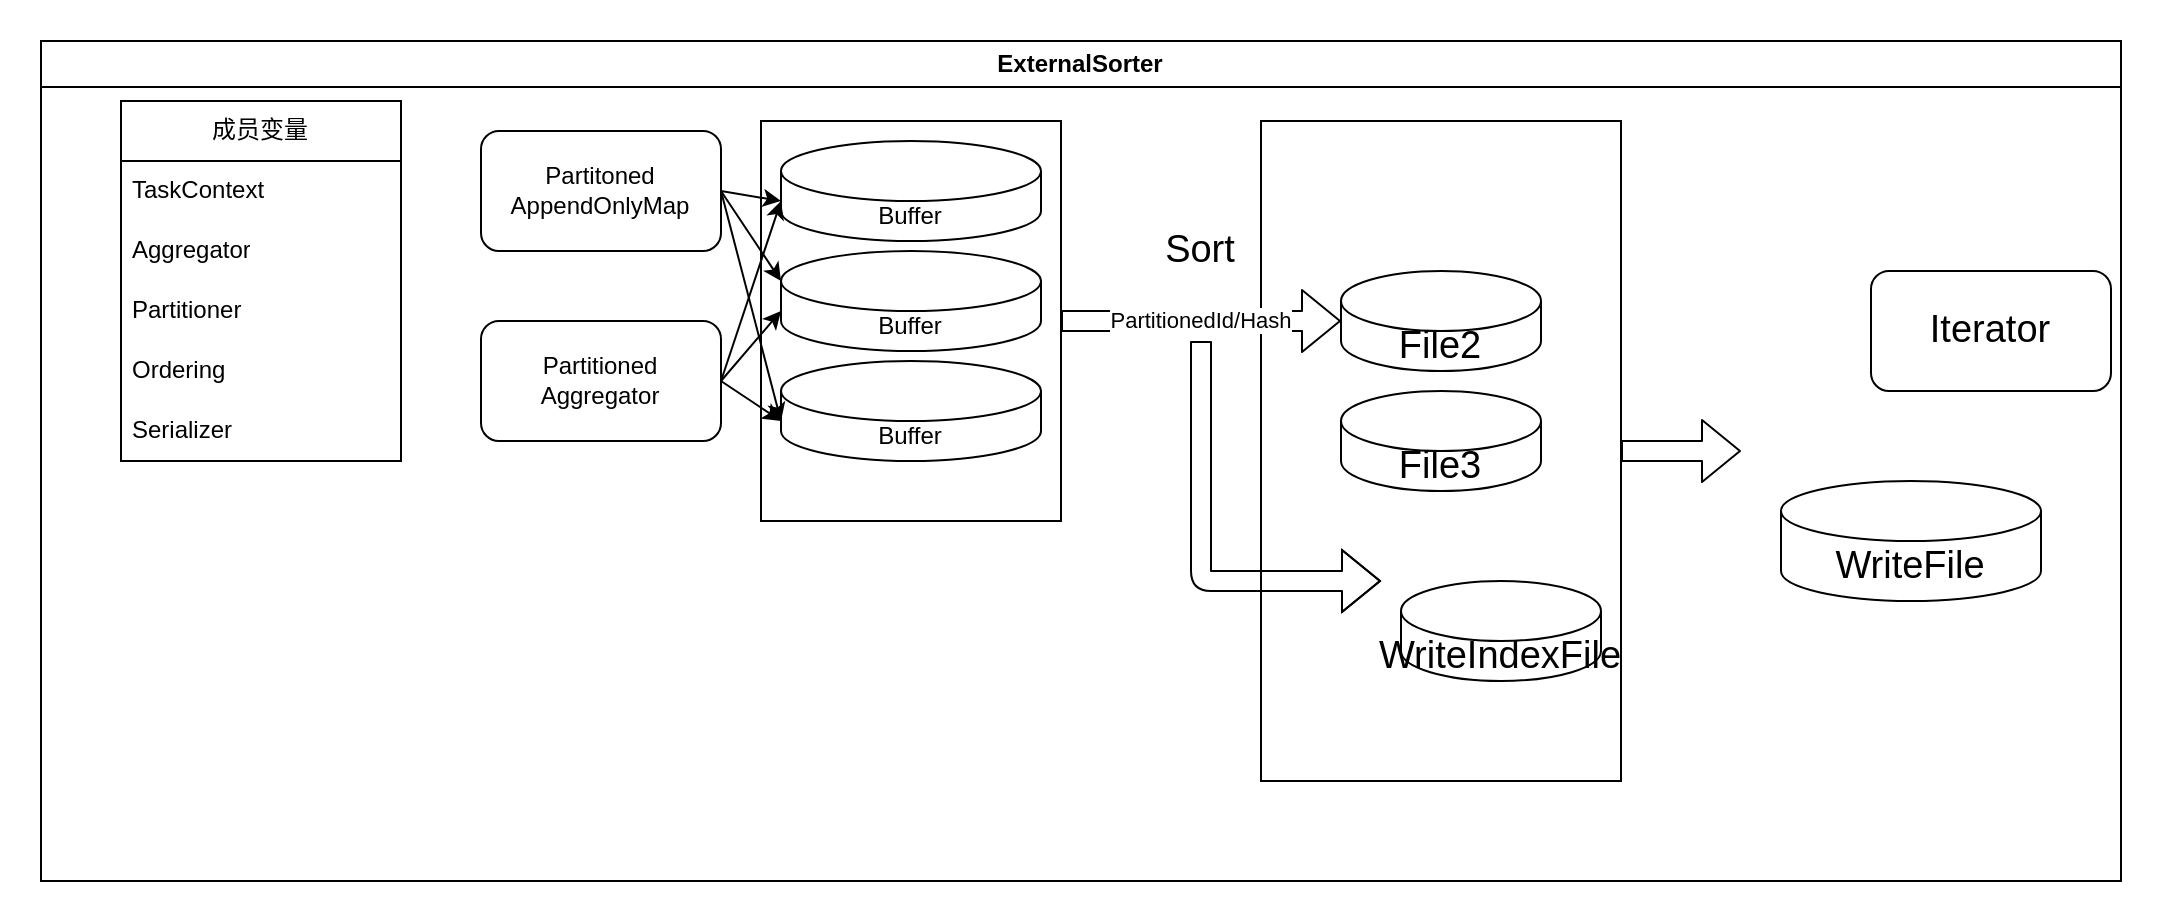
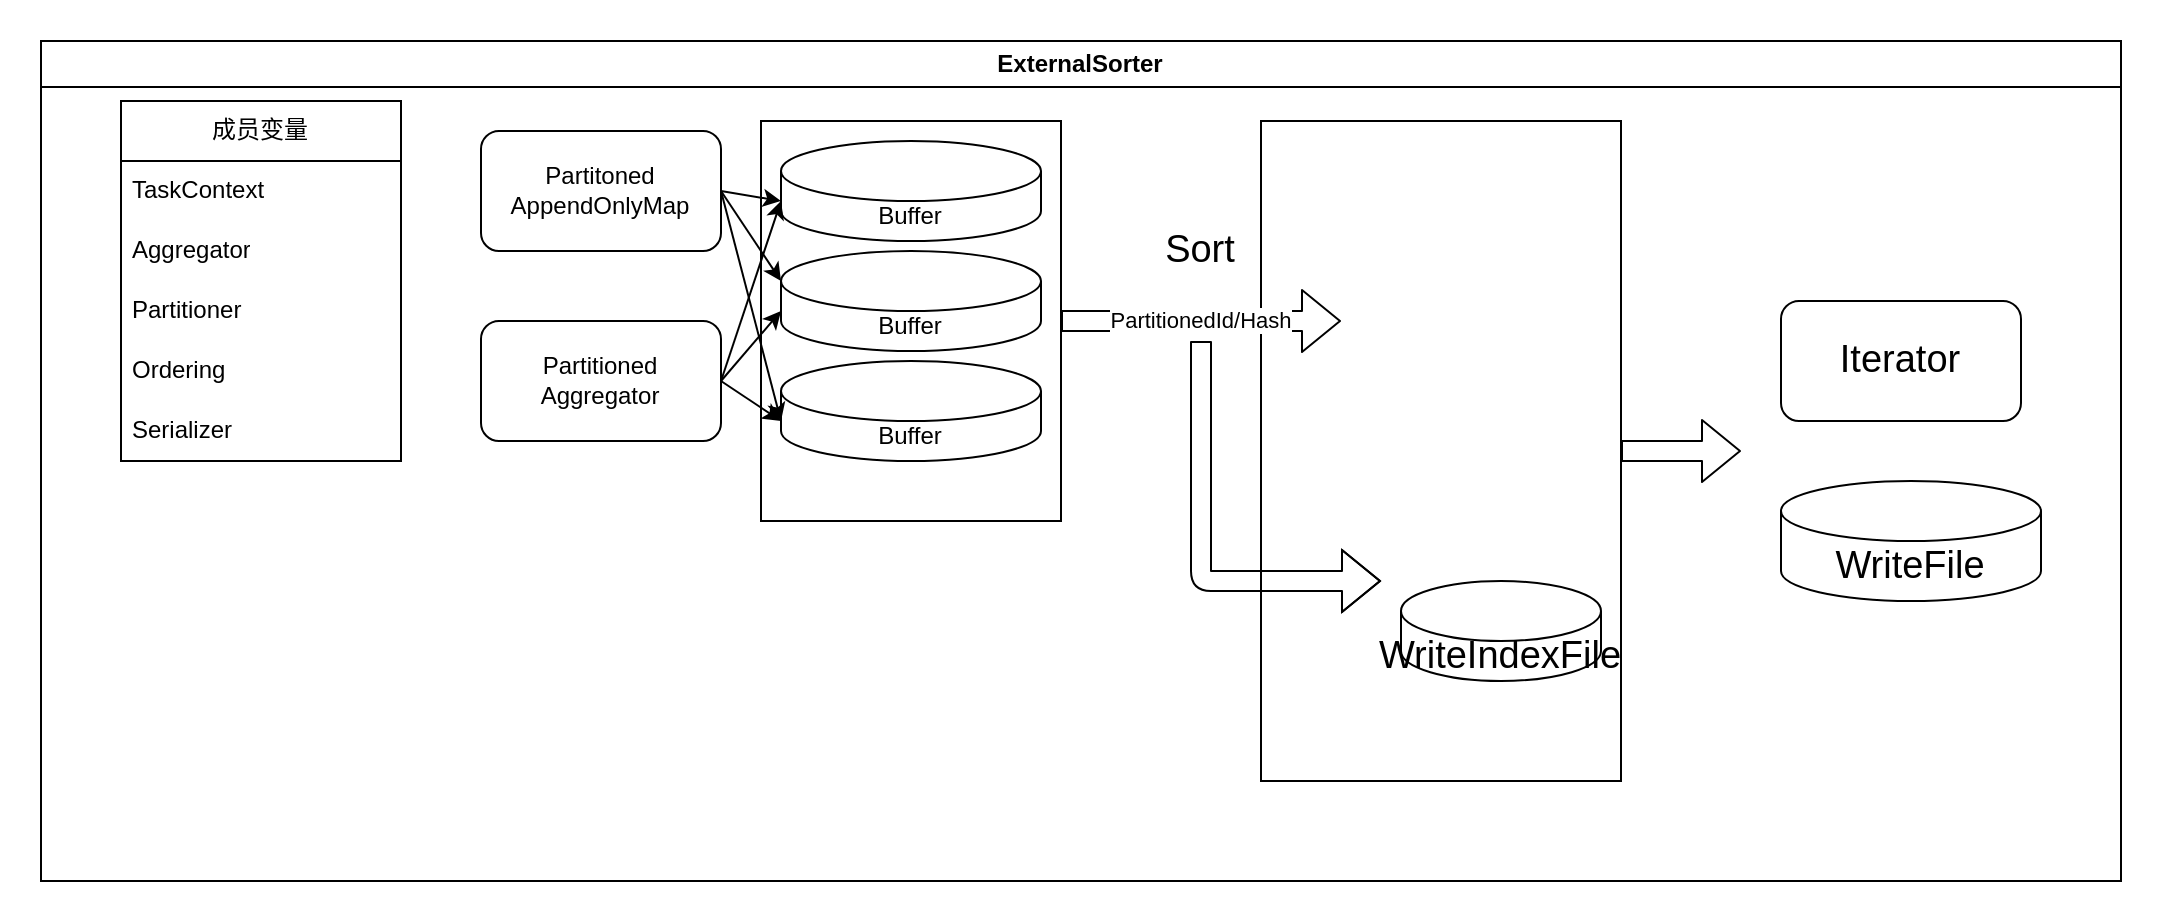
  <mxCell id="0" />
  <mxCell id="1" parent="0" />
  <mxCell id="2" value="ExternalSorter" style="swimlane;whiteSpace=wrap;html=1;" parent="1" vertex="1"><mxGeometry x="20" y="20" width="1040" height="420" as="geometry" /></mxCell>
  <mxCell id="3" value="" style="rounded=0;whiteSpace=wrap;html=1;fontSize=19;" parent="2" vertex="1"><mxGeometry x="610" y="40" width="180" height="330" as="geometry" /></mxCell>
  <mxCell id="4" value="成员变量" style="swimlane;fontStyle=0;childLayout=stackLayout;horizontal=1;startSize=30;horizontalStack=0;resizeParent=1;resizeParentMax=0;resizeLast=0;collapsible=1;marginBottom=0;whiteSpace=wrap;html=1;" parent="2" vertex="1"><mxGeometry x="40" y="30" width="140" height="180" as="geometry" /></mxCell>
  <mxCell id="5" value="TaskContext" style="text;strokeColor=none;fillColor=none;align=left;verticalAlign=middle;spacingLeft=4;spacingRight=4;overflow=hidden;points=[[0,0.5],[1,0.5]];portConstraint=eastwest;rotatable=0;whiteSpace=wrap;html=1;" parent="4" vertex="1"><mxGeometry y="30" width="140" height="30" as="geometry" /></mxCell>
  <mxCell id="6" value="Aggregator" style="text;strokeColor=none;fillColor=none;align=left;verticalAlign=middle;spacingLeft=4;spacingRight=4;overflow=hidden;points=[[0,0.5],[1,0.5]];portConstraint=eastwest;rotatable=0;whiteSpace=wrap;html=1;" parent="4" vertex="1"><mxGeometry y="60" width="140" height="30" as="geometry" /></mxCell>
  <mxCell id="7" value="Partitioner" style="text;strokeColor=none;fillColor=none;align=left;verticalAlign=middle;spacingLeft=4;spacingRight=4;overflow=hidden;points=[[0,0.5],[1,0.5]];portConstraint=eastwest;rotatable=0;whiteSpace=wrap;html=1;" parent="4" vertex="1"><mxGeometry y="90" width="140" height="30" as="geometry" /></mxCell>
  <mxCell id="8" value="Ordering" style="text;strokeColor=none;fillColor=none;align=left;verticalAlign=middle;spacingLeft=4;spacingRight=4;overflow=hidden;points=[[0,0.5],[1,0.5]];portConstraint=eastwest;rotatable=0;whiteSpace=wrap;html=1;" parent="4" vertex="1"><mxGeometry y="120" width="140" height="30" as="geometry" /></mxCell>
  <mxCell id="9" value="Serializer" style="text;strokeColor=none;fillColor=none;align=left;verticalAlign=middle;spacingLeft=4;spacingRight=4;overflow=hidden;points=[[0,0.5],[1,0.5]];portConstraint=eastwest;rotatable=0;whiteSpace=wrap;html=1;" parent="4" vertex="1"><mxGeometry y="150" width="140" height="30" as="geometry" /></mxCell>
  <mxCell id="10" value="Partitoned&lt;br&gt;AppendOnlyMap" style="rounded=1;whiteSpace=wrap;html=1;" parent="2" vertex="1"><mxGeometry x="220" y="45" width="120" height="60" as="geometry" /></mxCell>
  <mxCell id="11" value="Partitioned&lt;br&gt;Aggregator" style="rounded=1;whiteSpace=wrap;html=1;" parent="2" vertex="1"><mxGeometry x="220" y="140" width="120" height="60" as="geometry" /></mxCell>
  <mxCell id="12" value="" style="rounded=0;whiteSpace=wrap;html=1;" parent="2" vertex="1"><mxGeometry x="360" y="40" width="150" height="200" as="geometry" /></mxCell>
  <mxCell id="13" value="Buffer" style="shape=cylinder3;whiteSpace=wrap;html=1;boundedLbl=1;backgroundOutline=1;size=15;" parent="2" vertex="1"><mxGeometry x="370" y="50" width="130" height="50" as="geometry" /></mxCell>
  <mxCell id="14" value="Buffer" style="shape=cylinder3;whiteSpace=wrap;html=1;boundedLbl=1;backgroundOutline=1;size=15;" parent="2" vertex="1"><mxGeometry x="370" y="105" width="130" height="50" as="geometry" /></mxCell>
  <mxCell id="15" value="Buffer" style="shape=cylinder3;whiteSpace=wrap;html=1;boundedLbl=1;backgroundOutline=1;size=15;" parent="2" vertex="1"><mxGeometry x="370" y="160" width="130" height="50" as="geometry" /></mxCell>
  <mxCell id="16" style="edgeStyle=none;html=1;exitX=1;exitY=0.5;exitDx=0;exitDy=0;entryX=0;entryY=0;entryDx=0;entryDy=30;entryPerimeter=0;" parent="2" source="10" target="15" edge="1"><mxGeometry relative="1" as="geometry" /></mxCell>
  <mxCell id="17" style="edgeStyle=none;html=1;exitX=1;exitY=0.5;exitDx=0;exitDy=0;entryX=0;entryY=0;entryDx=0;entryDy=15;entryPerimeter=0;" parent="2" source="10" target="14" edge="1"><mxGeometry relative="1" as="geometry" /></mxCell>
  <mxCell id="18" style="edgeStyle=none;html=1;exitX=1;exitY=0.5;exitDx=0;exitDy=0;entryX=0;entryY=0;entryDx=0;entryDy=30;entryPerimeter=0;" parent="2" source="10" target="13" edge="1"><mxGeometry relative="1" as="geometry" /></mxCell>
  <mxCell id="19" style="edgeStyle=none;html=1;exitX=1;exitY=0.5;exitDx=0;exitDy=0;entryX=0;entryY=0;entryDx=0;entryDy=30;entryPerimeter=0;" parent="2" source="11" target="14" edge="1"><mxGeometry relative="1" as="geometry" /></mxCell>
  <mxCell id="20" style="edgeStyle=none;html=1;exitX=1;exitY=0.5;exitDx=0;exitDy=0;entryX=0;entryY=0;entryDx=0;entryDy=30;entryPerimeter=0;" parent="2" source="11" target="13" edge="1"><mxGeometry relative="1" as="geometry" /></mxCell>
  <mxCell id="21" style="edgeStyle=none;html=1;exitX=1;exitY=0.5;exitDx=0;exitDy=0;entryX=0;entryY=0;entryDx=0;entryDy=30;entryPerimeter=0;" parent="2" source="11" target="15" edge="1"><mxGeometry relative="1" as="geometry" /></mxCell>
  <mxCell id="22" value="PartitionedId/Hash" style="shape=flexArrow;endArrow=classic;html=1;exitX=1;exitY=0.5;exitDx=0;exitDy=0;" parent="2" source="12" edge="1"><mxGeometry width="50" height="50" relative="1" as="geometry"><mxPoint x="530" y="160" as="sourcePoint" /><mxPoint x="650" y="140" as="targetPoint" /></mxGeometry></mxCell>
  <mxCell id="23" value="Sort" style="text;html=1;strokeColor=none;fillColor=none;align=center;verticalAlign=middle;whiteSpace=wrap;rounded=0;fontSize=19;" parent="2" vertex="1"><mxGeometry x="550" y="90" width="60" height="30" as="geometry" /></mxCell>
- <mxCell id="24" value="File2" style="shape=cylinder3;whiteSpace=wrap;html=1;boundedLbl=1;backgroundOutline=1;size=15;fontSize=19;" parent="2" vertex="1"><mxGeometry x="650" y="115" width="100" height="50" as="geometry" /></mxCell>
- <mxCell id="25" value="File3" style="shape=cylinder3;whiteSpace=wrap;html=1;boundedLbl=1;backgroundOutline=1;size=15;fontSize=19;" parent="2" vertex="1"><mxGeometry x="650" y="175" width="100" height="50" as="geometry" /></mxCell>
  <mxCell id="26" value="" style="shape=flexArrow;endArrow=classic;html=1;fontSize=19;" parent="2" edge="1"><mxGeometry width="50" height="50" relative="1" as="geometry"><mxPoint x="580" y="150" as="sourcePoint" /><mxPoint x="670" y="270" as="targetPoint" /><Array as="points"><mxPoint x="580" y="270" /></Array></mxGeometry></mxCell>
  <mxCell id="27" value="WriteIndexFile" style="shape=cylinder3;whiteSpace=wrap;html=1;boundedLbl=1;backgroundOutline=1;size=15;fontSize=19;" parent="2" vertex="1"><mxGeometry x="680" y="270" width="100" height="50" as="geometry" /></mxCell>
  <mxCell id="28" value="" style="shape=flexArrow;endArrow=classic;html=1;fontSize=19;exitX=1;exitY=0.5;exitDx=0;exitDy=0;" parent="2" source="3" edge="1"><mxGeometry width="50" height="50" relative="1" as="geometry"><mxPoint x="820" y="220" as="sourcePoint" /><mxPoint x="850" y="205" as="targetPoint" /></mxGeometry></mxCell>
- <mxCell id="29" value="Iterator" style="rounded=1;whiteSpace=wrap;html=1;fontSize=19;" parent="2" vertex="1"><mxGeometry x="915" y="115" width="120" height="60" as="geometry" /></mxCell>
+ <mxCell id="29" value="Iterator" style="rounded=1;whiteSpace=wrap;html=1;fontSize=19;" parent="2" vertex="1"><mxGeometry x="870" y="130" width="120" height="60" as="geometry" /></mxCell>
  <mxCell id="30" value="WriteFile" style="shape=cylinder3;whiteSpace=wrap;html=1;boundedLbl=1;backgroundOutline=1;size=15;fontSize=19;" parent="2" vertex="1"><mxGeometry x="870" y="220" width="130" height="60" as="geometry" /></mxCell>
